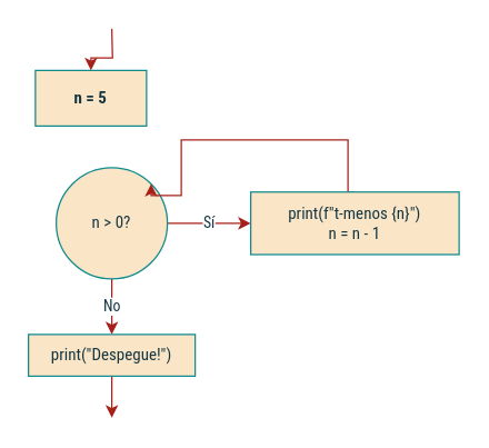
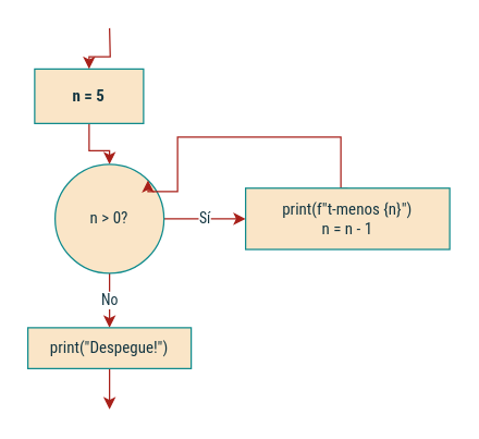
  <mxCell id="0" />
  <mxCell id="1" parent="0" />
+ <mxCell id="2" style="edgeStyle=orthogonalEdgeStyle;rounded=0;orthogonalLoop=1;jettySize=auto;html=1;exitX=0.5;exitY=1;exitDx=0;exitDy=0;labelBackgroundColor=#DAD2D8;strokeColor=#A8201A;fontColor=#143642;fontFamily=Roboto Condensed;fontSource=https%3A%2F%2Ffonts.googleapis.com%2Fcss%3Ffamily%3DRoboto%2BCondensed;" parent="1" source="3" target="6" edge="1"><mxGeometry relative="1" as="geometry" /></mxCell>
  <mxCell id="3" value="&lt;div&gt;n = 5&lt;/div&gt;" style="rounded=0;whiteSpace=wrap;html=1;fillColor=#FAE5C7;strokeColor=#0F8B8D;fontColor=#143642;fontFamily=Roboto Condensed;fontSource=https%3A%2F%2Ffonts.googleapis.com%2Fcss%3Ffamily%3DRoboto%2BCondensed;fontStyle=1" parent="1" vertex="1"><mxGeometry x="25" y="50" width="80" height="40" as="geometry" /></mxCell>
  <mxCell id="4" value="Sí" style="edgeStyle=orthogonalEdgeStyle;rounded=0;orthogonalLoop=1;jettySize=auto;html=1;labelBackgroundColor=default;strokeColor=#A8201A;fontColor=#143642;fontFamily=Roboto Condensed;fontSource=https%3A%2F%2Ffonts.googleapis.com%2Fcss%3Ffamily%3DRoboto%2BCondensed;spacing=4;" parent="1" source="6" target="9" edge="1"><mxGeometry relative="1" as="geometry"><Array as="points"><mxPoint x="150" y="160" /><mxPoint x="150" y="160" /></Array></mxGeometry></mxCell>
  <mxCell id="5" value="No" style="edgeStyle=orthogonalEdgeStyle;rounded=0;orthogonalLoop=1;jettySize=auto;html=1;labelBackgroundColor=default;strokeColor=#A8201A;fontColor=#143642;fontFamily=Roboto Condensed;fontSource=https%3A%2F%2Ffonts.googleapis.com%2Fcss%3Ffamily%3DRoboto%2BCondensed;spacing=5;" parent="1" source="6" target="11" edge="1"><mxGeometry relative="1" as="geometry" /></mxCell>
  <mxCell id="6" value="n &amp;gt; 0?" style="ellipse;whiteSpace=wrap;html=1;fillColor=#FAE5C7;strokeColor=#0F8B8D;fontColor=#143642;fontFamily=Roboto Condensed;fontSource=https%3A%2F%2Ffonts.googleapis.com%2Fcss%3Ffamily%3DRoboto%2BCondensed;" parent="1" vertex="1"><mxGeometry x="40" y="120" width="80" height="80" as="geometry" /></mxCell>
  <mxCell id="7" style="edgeStyle=orthogonalEdgeStyle;rounded=0;orthogonalLoop=1;jettySize=auto;html=1;exitX=0.5;exitY=1;exitDx=0;exitDy=0;labelBackgroundColor=#DAD2D8;strokeColor=#A8201A;fontColor=#143642;fontFamily=Roboto Condensed;fontSource=https%3A%2F%2Ffonts.googleapis.com%2Fcss%3Ffamily%3DRoboto%2BCondensed;" parent="1" target="3" edge="1"><mxGeometry relative="1" as="geometry"><mxPoint x="80" y="20" as="sourcePoint" /></mxGeometry></mxCell>
  <mxCell id="8" style="edgeStyle=orthogonalEdgeStyle;rounded=0;orthogonalLoop=1;jettySize=auto;html=1;entryX=1;entryY=0;entryDx=0;entryDy=0;exitX=0.5;exitY=0;exitDx=0;exitDy=0;labelBackgroundColor=#DAD2D8;strokeColor=#A8201A;fontColor=#143642;fontFamily=Roboto Condensed;fontSource=https%3A%2F%2Ffonts.googleapis.com%2Fcss%3Ffamily%3DRoboto%2BCondensed;" parent="1" source="9" target="6" edge="1"><mxGeometry relative="1" as="geometry"><mxPoint x="300" y="235" as="sourcePoint" /><Array as="points"><mxPoint x="250" y="138" /><mxPoint x="250" y="100" /><mxPoint x="130" y="100" /><mxPoint x="130" y="140" /></Array></mxGeometry></mxCell>
  <mxCell id="9" value="&lt;div&gt;print(f&quot;t-menos {n}&quot;)&lt;/div&gt;&lt;div&gt;n = n - 1&lt;br&gt;&lt;/div&gt;" style="rounded=0;whiteSpace=wrap;html=1;fillColor=#FAE5C7;strokeColor=#0F8B8D;fontColor=#143642;fontFamily=Roboto Condensed;fontSource=https%3A%2F%2Ffonts.googleapis.com%2Fcss%3Ffamily%3DRoboto%2BCondensed;" parent="1" vertex="1"><mxGeometry x="180" y="137.5" width="150" height="45" as="geometry" /></mxCell>
  <mxCell id="10" style="edgeStyle=orthogonalEdgeStyle;rounded=0;orthogonalLoop=1;jettySize=auto;html=1;labelBackgroundColor=#DAD2D8;strokeColor=#A8201A;fontColor=#143642;fontFamily=Roboto Condensed;fontSource=https%3A%2F%2Ffonts.googleapis.com%2Fcss%3Ffamily%3DRoboto%2BCondensed;" parent="1" source="11" edge="1"><mxGeometry relative="1" as="geometry"><mxPoint x="80.034" y="300" as="targetPoint" /></mxGeometry></mxCell>
  <mxCell id="11" value="print(&quot;Despegue!&quot;)" style="whiteSpace=wrap;html=1;fillColor=#FAE5C7;strokeColor=#0F8B8D;fontColor=#143642;fontFamily=Roboto Condensed;fontSource=https%3A%2F%2Ffonts.googleapis.com%2Fcss%3Ffamily%3DRoboto%2BCondensed;" parent="1" vertex="1"><mxGeometry x="20" y="240" width="120" height="30" as="geometry" /></mxCell>
